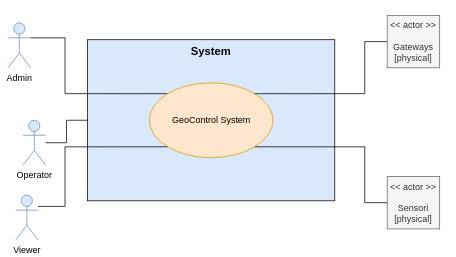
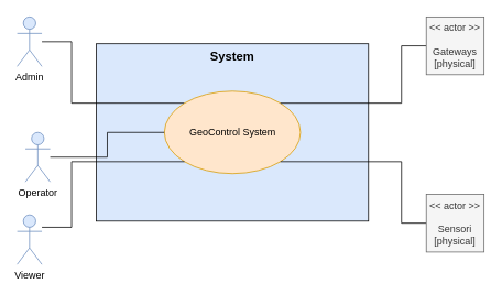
  <mxCell id="0" />
  <mxCell id="1" parent="0" />
  <mxCell id="2" value="&lt;b&gt;&lt;font style=&quot;font-size: 15px;&quot;&gt;System&lt;/font&gt;&lt;/b&gt;" style="rounded=0;whiteSpace=wrap;html=1;verticalAlign=top;fillColor=#dae8fc;" vertex="1" parent="1"><mxGeometry x="116" y="52.5" width="330" height="215" as="geometry" /></mxCell>
  <mxCell id="3" style="edgeStyle=orthogonalEdgeStyle;rounded=0;orthogonalLoop=1;jettySize=auto;html=1;entryX=0;entryY=0;entryDx=0;entryDy=0;endArrow=none;startFill=0;" edge="1" parent="1" source="4" target="5"><mxGeometry relative="1" as="geometry"><Array as="points"><mxPoint x="86" y="50" /><mxPoint x="86" y="125" /></Array></mxGeometry></mxCell>
- <mxCell id="4" value="Admin" style="shape=umlActor;verticalLabelPosition=bottom;verticalAlign=top;html=1;outlineConnect=0;fillColor=#dae8fc;strokeColor=#6c8ebf;" vertex="1" parent="1"><mxGeometry x="10" y="30" width="30" height="60" as="geometry" /></mxCell>
+ <mxCell id="4" value="Admin" style="shape=umlActor;verticalLabelPosition=bottom;verticalAlign=top;html=1;outlineConnect=0;fillColor=#dae8fc;strokeColor=#6c8ebf;" vertex="1" parent="1"><mxGeometry x="20" y="20" width="30" height="60" as="geometry" /></mxCell>
  <mxCell id="5" value="GeoControl System" style="ellipse;whiteSpace=wrap;html=1;fillColor=#ffe6cc;strokeColor=#d79b00;" vertex="1" parent="1"><mxGeometry x="198.5" y="110" width="165" height="100" as="geometry" /></mxCell>
- <mxCell id="6" style="edgeStyle=orthogonalEdgeStyle;rounded=0;orthogonalLoop=1;jettySize=auto;html=1;endArrow=none;startFill=0;" edge="1" parent="1" source="7" target="2"><mxGeometry relative="1" as="geometry" /></mxCell>
+ <mxCell id="6" style="edgeStyle=orthogonalEdgeStyle;rounded=0;orthogonalLoop=1;jettySize=auto;html=1;entryX=0;entryY=0.5;entryDx=0;entryDy=0;endArrow=none;startFill=0;" edge="1" parent="1" source="7" target="5"><mxGeometry relative="1" as="geometry" /></mxCell>
  <mxCell id="7" value="Operator" style="shape=umlActor;verticalLabelPosition=bottom;verticalAlign=top;html=1;outlineConnect=0;fillColor=#dae8fc;strokeColor=#6c8ebf;" vertex="1" parent="1"><mxGeometry x="30" y="160" width="30" height="60" as="geometry" /></mxCell>
  <mxCell id="8" style="edgeStyle=orthogonalEdgeStyle;rounded=0;orthogonalLoop=1;jettySize=auto;html=1;entryX=0;entryY=1;entryDx=0;entryDy=0;endArrow=none;startFill=0;" edge="1" parent="1" source="9" target="5"><mxGeometry relative="1" as="geometry"><Array as="points"><mxPoint x="86" y="275" /><mxPoint x="86" y="195" /></Array></mxGeometry></mxCell>
  <mxCell id="9" value="Viewer" style="shape=umlActor;verticalLabelPosition=bottom;verticalAlign=top;html=1;outlineConnect=0;fillColor=#dae8fc;strokeColor=#6c8ebf;" vertex="1" parent="1"><mxGeometry x="20" y="260" width="30" height="60" as="geometry" /></mxCell>
  <mxCell id="10" style="edgeStyle=orthogonalEdgeStyle;rounded=0;orthogonalLoop=1;jettySize=auto;html=1;entryX=1;entryY=0;entryDx=0;entryDy=0;endArrow=none;startFill=0;" edge="1" parent="1" source="11" target="5"><mxGeometry relative="1" as="geometry"><Array as="points"><mxPoint x="486" y="55" /><mxPoint x="486" y="125" /></Array></mxGeometry></mxCell>
  <mxCell id="11" value="&amp;lt;&amp;lt; actor &amp;gt;&amp;gt;&lt;br&gt;&lt;br&gt;&lt;div&gt;Gateways&lt;br&gt;[physical]&lt;/div&gt;" style="whiteSpace=wrap;html=1;aspect=fixed;fillColor=#f5f5f5;fontColor=#333333;strokeColor=#666666;" vertex="1" parent="1"><mxGeometry x="516" y="20" width="70" height="70" as="geometry" /></mxCell>
  <mxCell id="12" style="edgeStyle=orthogonalEdgeStyle;rounded=0;orthogonalLoop=1;jettySize=auto;html=1;entryX=1;entryY=1;entryDx=0;entryDy=0;endArrow=none;startFill=0;" edge="1" parent="1" source="13" target="5"><mxGeometry relative="1" as="geometry"><Array as="points"><mxPoint x="486" y="270" /><mxPoint x="486" y="195" /></Array></mxGeometry></mxCell>
  <mxCell id="13" value="&amp;lt;&amp;lt; actor &amp;gt;&amp;gt;&lt;br&gt;&lt;br&gt;&lt;div&gt;Sensori&lt;div&gt;[physical]&lt;/div&gt;&lt;/div&gt;" style="whiteSpace=wrap;html=1;aspect=fixed;fillColor=#f5f5f5;fontColor=#333333;strokeColor=#666666;" vertex="1" parent="1"><mxGeometry x="516" y="235" width="70" height="70" as="geometry" /></mxCell>
